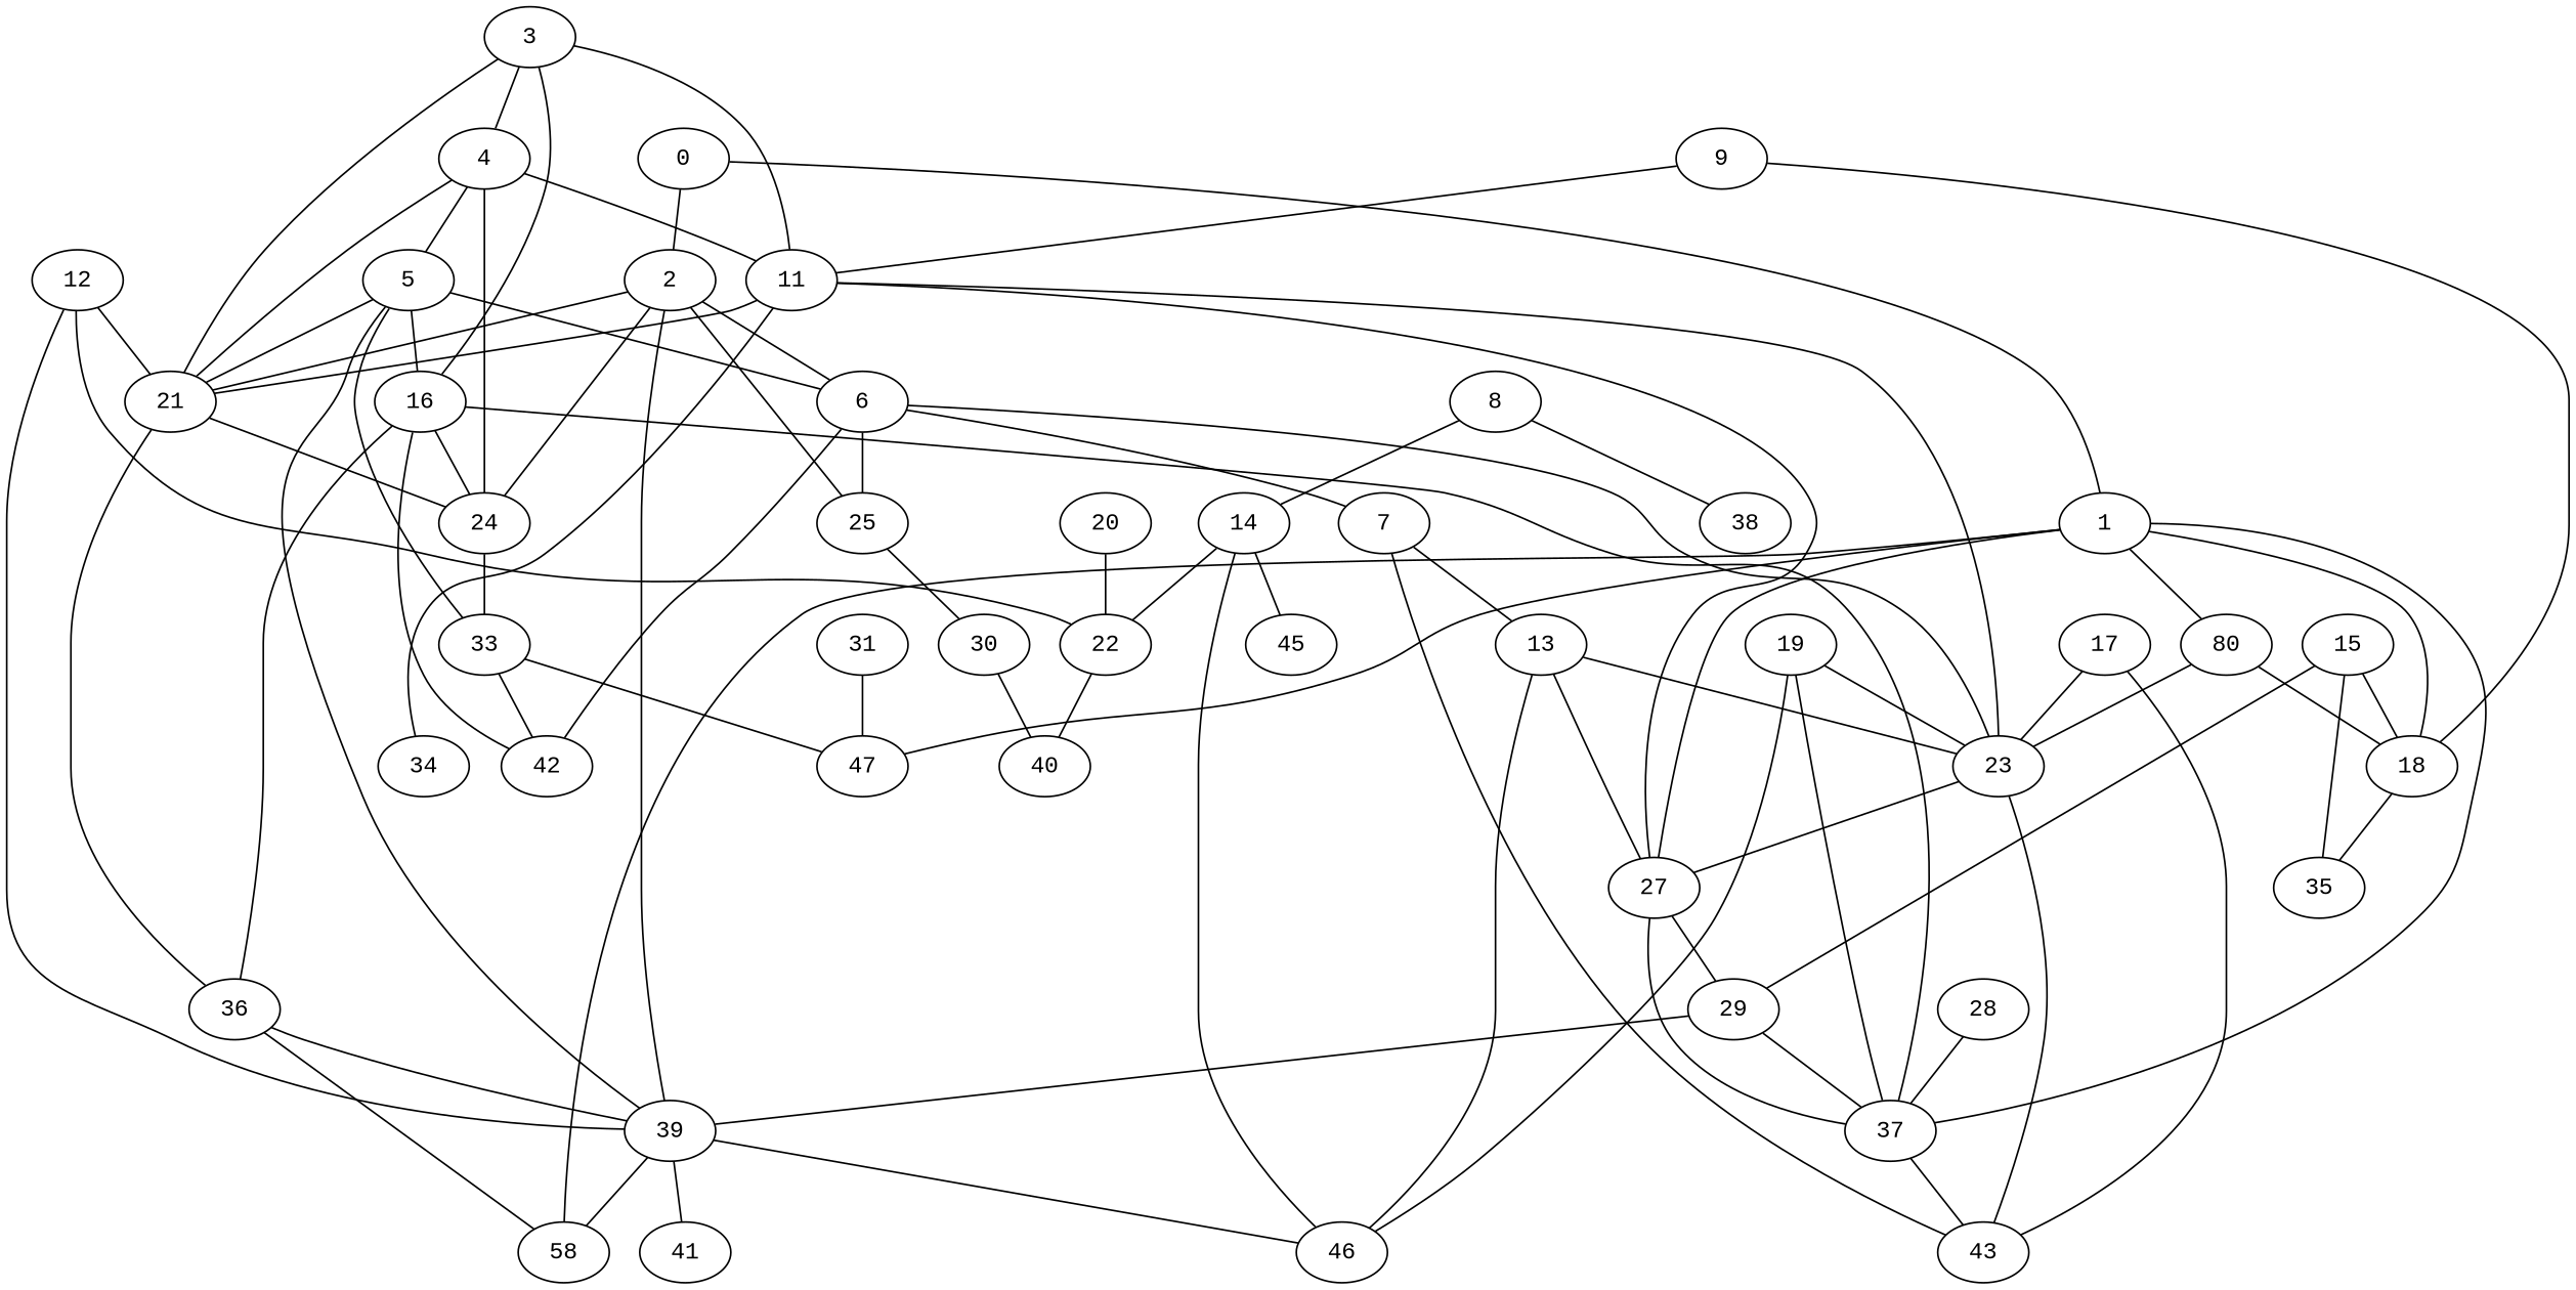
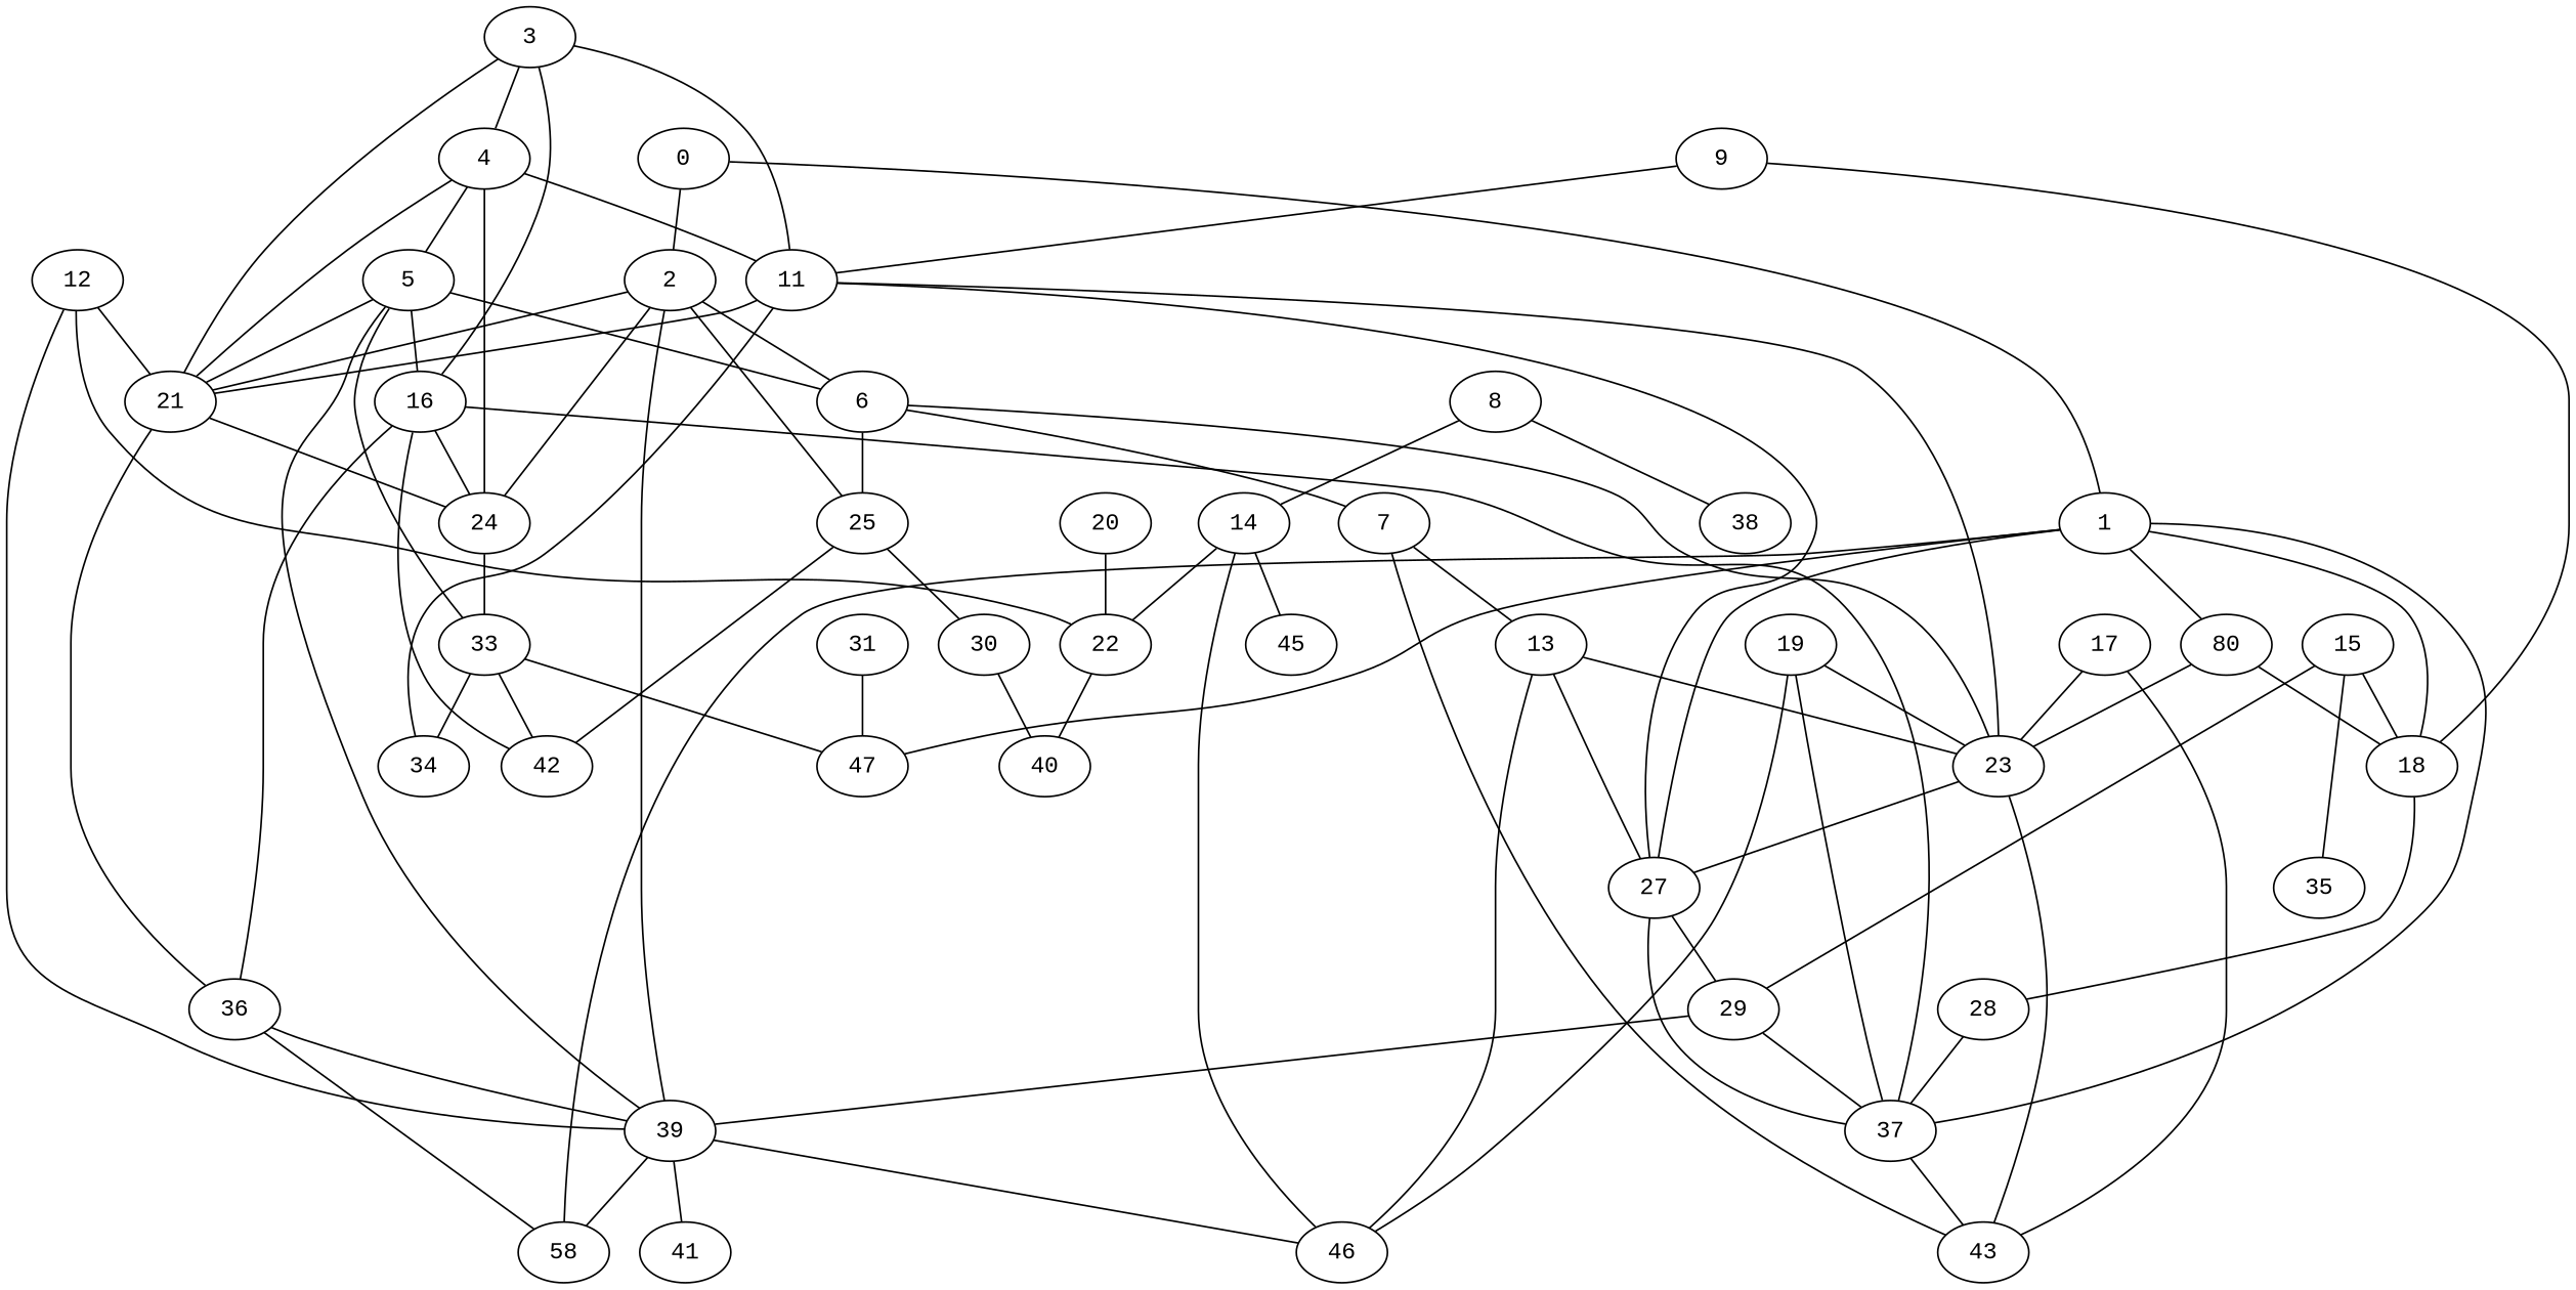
  graph {
    fontname="Liberation Mono"
    node [fontname="Liberation Mono"]
    edge [fontname="Liberation Mono"]
    8
    38
    14
    22
    46
    45
    40
    0
    1
    2
    n11 [label=58]
    18
    n13 [label=80]
    27
    37
    47
    24
    6
    21
    25
    39
    28
    23
    29
    43
    33
    7
    36
    42
    30
    41
    34
    13
    3
    4
    11
    16
    5
    9
    12
    15
    35
    17
    19
    20
    31
    8 -- 38
    8 -- 14
    14 -- 22
    14 -- 46
    14 -- 45
    22 -- 40
    0 -- 1
    0 -- 2
    1 -- n11
    1 -- 18
    1 -- n13
    1 -- 27
    1 -- 37
    1 -- 47
    2 -- 24
    2 -- 6
    2 -- 21
    2 -- 25
    2 -- 39
-   18 -- 35
+   18 -- 28
    n13 -- 18
    n13 -- 23
    27 -- 37
    27 -- 29
    37 -- 43
    24 -- 33
    6 -- 25
    6 -- 23
    6 -- 7
    21 -- 24
    21 -- 36
-   6 -- 42
+   25 -- 42
    25 -- 30
    39 -- 46
    39 -- n11
    39 -- 41
    28 -- 37
    23 -- 27
    23 -- 43
    29 -- 37
    29 -- 39
    33 -- 47
    33 -- 42
+   33 -- 34
    7 -- 43
    7 -- 13
    36 -- n11
    36 -- 39
    30 -- 40
    13 -- 46
    13 -- 27
    13 -- 23
    3 -- 21
    3 -- 4
    3 -- 11
    3 -- 16
    4 -- 24
    4 -- 21
    4 -- 11
    4 -- 5
    11 -- 27
    11 -- 21
    11 -- 23
    11 -- 34
    16 -- 37
    16 -- 24
    16 -- 36
    16 -- 42
    5 -- 6
    5 -- 21
    5 -- 39
    5 -- 33
    5 -- 16
    9 -- 18
    9 -- 11
    12 -- 22
    12 -- 21
    12 -- 39
    15 -- 18
    15 -- 29
    15 -- 35
    17 -- 23
    17 -- 43
    19 -- 46
    19 -- 37
    19 -- 23
    20 -- 22
    31 -- 47
  }
